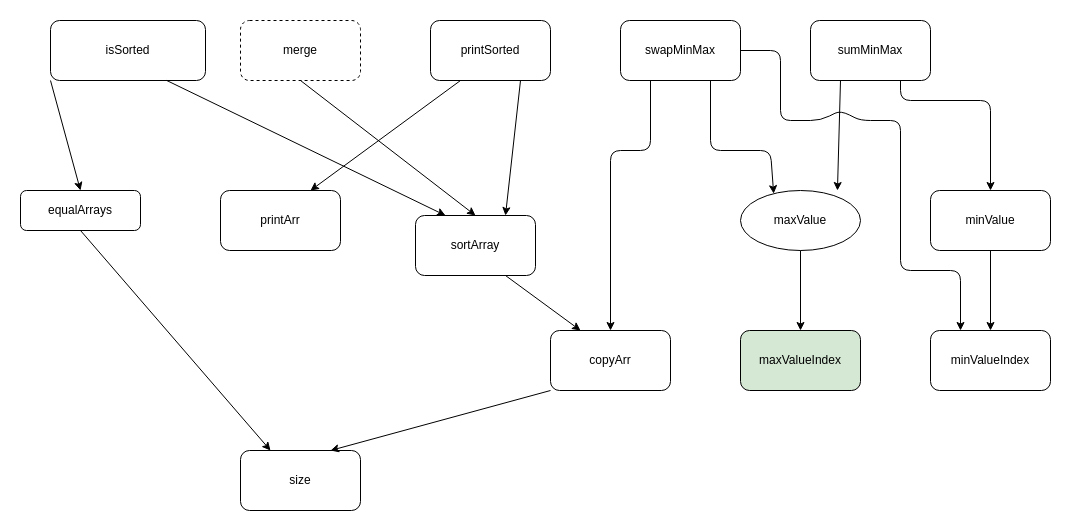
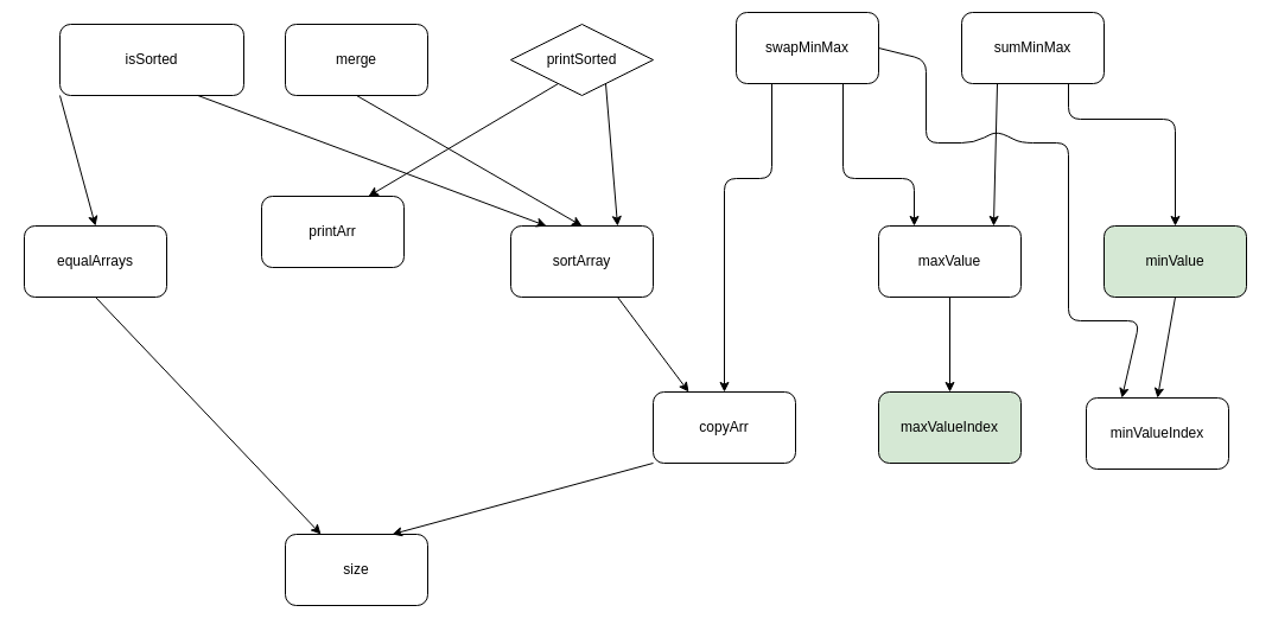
  <mxCell id="0" />
  <mxCell id="1" parent="0" />
- <mxCell id="2" value="sumMinMax" style="rounded=1;whiteSpace=wrap;html=1;" parent="1" vertex="1"><mxGeometry x="810" y="20" width="120" height="60" as="geometry" /></mxCell>
- <mxCell id="3" value="maxValue" style="ellipse;whiteSpace=wrap;html=1;" parent="1" vertex="1"><mxGeometry x="740" y="190" width="120" height="60" as="geometry" /></mxCell>
- <mxCell id="4" value="minValueIndex" style="rounded=1;whiteSpace=wrap;html=1;" parent="1" vertex="1"><mxGeometry x="930" y="330" width="120" height="60" as="geometry" /></mxCell>
+ <mxCell id="2" value="sumMinMax" style="rounded=1;whiteSpace=wrap;html=1;" parent="1" vertex="1"><mxGeometry x="810" y="10" width="120" height="60" as="geometry" /></mxCell>
+ <mxCell id="3" value="maxValue" style="rounded=1;whiteSpace=wrap;html=1;" parent="1" vertex="1"><mxGeometry x="740" y="190" width="120" height="60" as="geometry" /></mxCell>
+ <mxCell id="4" value="minValueIndex" style="rounded=1;whiteSpace=wrap;html=1;" parent="1" vertex="1"><mxGeometry x="915" y="335" width="120" height="60" as="geometry" /></mxCell>
  <mxCell id="5" value="maxValueIndex" style="rounded=1;whiteSpace=wrap;html=1;fillColor=#d5e8d4;" parent="1" vertex="1"><mxGeometry x="740" y="330" width="120" height="60" as="geometry" /></mxCell>
- <mxCell id="6" value="printArr" style="rounded=1;whiteSpace=wrap;html=1;" parent="1" vertex="1"><mxGeometry x="220" y="190" width="120" height="60" as="geometry" /></mxCell>
- <mxCell id="7" value="printSorted" style="rounded=1;whiteSpace=wrap;html=1;" parent="1" vertex="1"><mxGeometry x="430" y="20" width="120" height="60" as="geometry" /></mxCell>
- <mxCell id="8" value="swapMinMax" style="rounded=1;whiteSpace=wrap;html=1;" parent="1" vertex="1"><mxGeometry x="620" y="20" width="120" height="60" as="geometry" /></mxCell>
- <mxCell id="9" value="merge" style="rounded=1;whiteSpace=wrap;html=1;dashed=1;" parent="1" vertex="1"><mxGeometry x="240" y="20" width="120" height="60" as="geometry" /></mxCell>
+ <mxCell id="6" value="printArr" style="rounded=1;whiteSpace=wrap;html=1;" parent="1" vertex="1"><mxGeometry x="220" y="165" width="120" height="60" as="geometry" /></mxCell>
+ <mxCell id="7" value="printSorted" style="rhombus;whiteSpace=wrap;html=1;" parent="1" vertex="1"><mxGeometry x="430" y="20" width="120" height="60" as="geometry" /></mxCell>
+ <mxCell id="8" value="swapMinMax" style="rounded=1;whiteSpace=wrap;html=1;" parent="1" vertex="1"><mxGeometry x="620" y="10" width="120" height="60" as="geometry" /></mxCell>
+ <mxCell id="9" value="merge" style="rounded=1;whiteSpace=wrap;html=1;" parent="1" vertex="1"><mxGeometry x="240" y="20" width="120" height="60" as="geometry" /></mxCell>
  <mxCell id="10" value="isSorted" style="rounded=1;whiteSpace=wrap;html=1;" parent="1" vertex="1"><mxGeometry x="50" y="20" width="155" height="60" as="geometry" /></mxCell>
- <mxCell id="11" value="sortArray" style="rounded=1;whiteSpace=wrap;html=1;" parent="1" vertex="1"><mxGeometry x="415" y="215" width="120" height="60" as="geometry" /></mxCell>
- <mxCell id="12" value="equalArrays" style="rounded=1;whiteSpace=wrap;html=1;" parent="1" vertex="1"><mxGeometry x="20" y="190" width="120" height="40" as="geometry" /></mxCell>
+ <mxCell id="11" value="sortArray" style="rounded=1;whiteSpace=wrap;html=1;" parent="1" vertex="1"><mxGeometry x="430" y="190" width="120" height="60" as="geometry" /></mxCell>
+ <mxCell id="12" value="equalArrays" style="rounded=1;whiteSpace=wrap;html=1;" parent="1" vertex="1"><mxGeometry x="20" y="190" width="120" height="60" as="geometry" /></mxCell>
  <mxCell id="13" value="size" style="rounded=1;whiteSpace=wrap;html=1;" parent="1" vertex="1"><mxGeometry x="240" y="450" width="120" height="60" as="geometry" /></mxCell>
  <mxCell id="14" value="copyArr" style="rounded=1;whiteSpace=wrap;html=1;" parent="1" vertex="1"><mxGeometry x="550" y="330" width="120" height="60" as="geometry" /></mxCell>
- <mxCell id="15" value="minValue" style="rounded=1;whiteSpace=wrap;html=1;" parent="1" vertex="1"><mxGeometry x="930" y="190" width="120" height="60" as="geometry" /></mxCell>
+ <mxCell id="15" value="minValue" style="rounded=1;whiteSpace=wrap;html=1;fillColor=#d5e8d4;" parent="1" vertex="1"><mxGeometry x="930" y="190" width="120" height="60" as="geometry" /></mxCell>
  <mxCell id="16" value="" style="endArrow=classic;html=1;exitX=0.25;exitY=1;exitDx=0;exitDy=0;entryX=0.808;entryY=0;entryDx=0;entryDy=0;entryPerimeter=0;" parent="1" source="2" target="3" edge="1"><mxGeometry width="50" height="50" relative="1" as="geometry"><mxPoint x="310" y="610" as="sourcePoint" /><mxPoint x="360" y="560" as="targetPoint" /></mxGeometry></mxCell>
  <mxCell id="17" value="" style="endArrow=classic;html=1;exitX=0.75;exitY=1;exitDx=0;exitDy=0;entryX=0.5;entryY=0;entryDx=0;entryDy=0;" parent="1" source="2" target="15" edge="1"><mxGeometry width="50" height="50" relative="1" as="geometry"><mxPoint x="900" y="70" as="sourcePoint" /><mxPoint x="846.96" y="110" as="targetPoint" /><Array as="points"><mxPoint x="900" y="100" /><mxPoint x="990" y="100" /></Array></mxGeometry></mxCell>
  <mxCell id="18" value="" style="endArrow=classic;html=1;exitX=0.5;exitY=1;exitDx=0;exitDy=0;" parent="1" source="3" target="5" edge="1"><mxGeometry width="50" height="50" relative="1" as="geometry"><mxPoint x="910" y="80" as="sourcePoint" /><mxPoint x="856.96" y="120" as="targetPoint" /></mxGeometry></mxCell>
  <mxCell id="19" value="" style="endArrow=classic;html=1;exitX=0.5;exitY=1;exitDx=0;exitDy=0;entryX=0.5;entryY=0;entryDx=0;entryDy=0;" parent="1" source="15" target="4" edge="1"><mxGeometry width="50" height="50" relative="1" as="geometry"><mxPoint x="920" y="90" as="sourcePoint" /><mxPoint x="1020" y="211" as="targetPoint" /></mxGeometry></mxCell>
  <mxCell id="20" value="" style="endArrow=classic;html=1;exitX=0;exitY=1;exitDx=0;exitDy=0;entryX=0.75;entryY=0;entryDx=0;entryDy=0;" parent="1" source="14" target="13" edge="1"><mxGeometry width="50" height="50" relative="1" as="geometry"><mxPoint x="930" y="100" as="sourcePoint" /><mxPoint x="876.96" y="140" as="targetPoint" /></mxGeometry></mxCell>
  <mxCell id="21" value="" style="endArrow=classic;html=1;exitX=0.25;exitY=1;exitDx=0;exitDy=0;entryX=0.5;entryY=0;entryDx=0;entryDy=0;" parent="1" source="8" target="14" edge="1"><mxGeometry width="50" height="50" relative="1" as="geometry"><mxPoint x="940" y="110" as="sourcePoint" /><mxPoint x="886.96" y="150" as="targetPoint" /><Array as="points"><mxPoint x="650" y="150" /><mxPoint x="610" y="150" /></Array></mxGeometry></mxCell>
  <mxCell id="22" value="" style="endArrow=classic;html=1;exitX=0.75;exitY=1;exitDx=0;exitDy=0;entryX=0.25;entryY=0;entryDx=0;entryDy=0;" parent="1" source="11" target="14" edge="1"><mxGeometry width="50" height="50" relative="1" as="geometry"><mxPoint x="950" y="120" as="sourcePoint" /><mxPoint x="600" y="370" as="targetPoint" /></mxGeometry></mxCell>
  <mxCell id="23" value="" style="endArrow=classic;html=1;exitX=0.5;exitY=1;exitDx=0;exitDy=0;entryX=0.5;entryY=0;entryDx=0;entryDy=0;" parent="1" source="9" target="11" edge="1"><mxGeometry width="50" height="50" relative="1" as="geometry"><mxPoint x="960" y="130" as="sourcePoint" /><mxPoint x="906.96" y="170" as="targetPoint" /><Array as="points" /></mxGeometry></mxCell>
  <mxCell id="24" value="" style="endArrow=classic;html=1;entryX=0.25;entryY=0;entryDx=0;entryDy=0;exitX=0.75;exitY=1;exitDx=0;exitDy=0;" parent="1" source="10" target="11" edge="1"><mxGeometry width="50" height="50" relative="1" as="geometry"><mxPoint x="200" y="100" as="sourcePoint" /><mxPoint x="916.96" y="180" as="targetPoint" /></mxGeometry></mxCell>
  <mxCell id="25" value="" style="endArrow=classic;html=1;exitX=0.75;exitY=1;exitDx=0;exitDy=0;entryX=0.25;entryY=0;entryDx=0;entryDy=0;" parent="1" source="8" target="3" edge="1"><mxGeometry width="50" height="50" relative="1" as="geometry"><mxPoint x="980" y="150" as="sourcePoint" /><mxPoint x="926.96" y="190" as="targetPoint" /><Array as="points"><mxPoint x="710" y="150" /><mxPoint x="770" y="150" /></Array></mxGeometry></mxCell>
  <mxCell id="26" value="" style="endArrow=classic;html=1;exitX=0;exitY=1;exitDx=0;exitDy=0;entryX=0.5;entryY=0;entryDx=0;entryDy=0;" parent="1" source="10" target="12" edge="1"><mxGeometry width="50" height="50" relative="1" as="geometry"><mxPoint x="990" y="160" as="sourcePoint" /><mxPoint x="936.96" y="200" as="targetPoint" /></mxGeometry></mxCell>
  <mxCell id="27" value="" style="endArrow=classic;html=1;exitX=0.5;exitY=1;exitDx=0;exitDy=0;entryX=0.25;entryY=0;entryDx=0;entryDy=0;" parent="1" source="12" target="13" edge="1"><mxGeometry width="50" height="50" relative="1" as="geometry"><mxPoint x="1000" y="170" as="sourcePoint" /><mxPoint x="946.96" y="210" as="targetPoint" /></mxGeometry></mxCell>
  <mxCell id="28" value="" style="endArrow=classic;html=1;exitX=0.75;exitY=1;exitDx=0;exitDy=0;entryX=0.75;entryY=0;entryDx=0;entryDy=0;" parent="1" source="7" target="11" edge="1"><mxGeometry width="50" height="50" relative="1" as="geometry"><mxPoint x="1010" y="180" as="sourcePoint" /><mxPoint x="956.96" y="220" as="targetPoint" /></mxGeometry></mxCell>
  <mxCell id="29" value="" style="endArrow=classic;html=1;exitX=0.25;exitY=1;exitDx=0;exitDy=0;entryX=0.75;entryY=0;entryDx=0;entryDy=0;" parent="1" source="7" target="6" edge="1"><mxGeometry width="50" height="50" relative="1" as="geometry"><mxPoint x="1020" y="190" as="sourcePoint" /><mxPoint x="966.96" y="230" as="targetPoint" /></mxGeometry></mxCell>
  <mxCell id="30" value="" style="endArrow=classic;html=1;exitX=1;exitY=0.5;exitDx=0;exitDy=0;entryX=0.25;entryY=0;entryDx=0;entryDy=0;" edge="1" parent="1" source="8" target="4"><mxGeometry width="50" height="50" relative="1" as="geometry"><mxPoint x="750" y="60" as="sourcePoint" /><mxPoint x="780" y="200" as="targetPoint" /><Array as="points"><mxPoint x="780" y="50" /><mxPoint x="780" y="120" /><mxPoint x="820" y="120" /><mxPoint x="840" y="110" /><mxPoint x="860" y="120" /><mxPoint x="900" y="120" /><mxPoint x="900" y="270" /><mxPoint x="960" y="270" /></Array></mxGeometry></mxCell>
